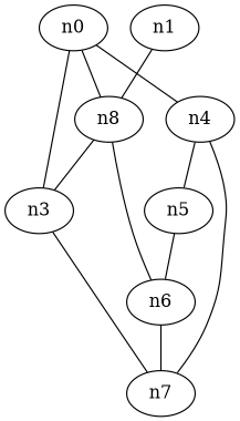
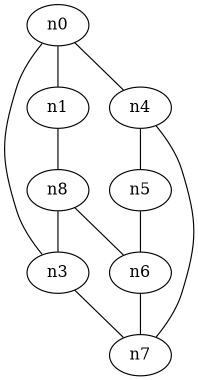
  graph {
    n0
    n1
    n3
    n4
    n2 [label=n8]
    n7
    n5
    n6
-   n0 -- n2
+   n0 -- n1
    n0 -- n3
    n0 -- n4
    n1 -- n2
    n3 -- n7
    n4 -- n7
    n4 -- n5
    n2 -- n3
    n2 -- n6
    n5 -- n6
    n6 -- n7
  }
